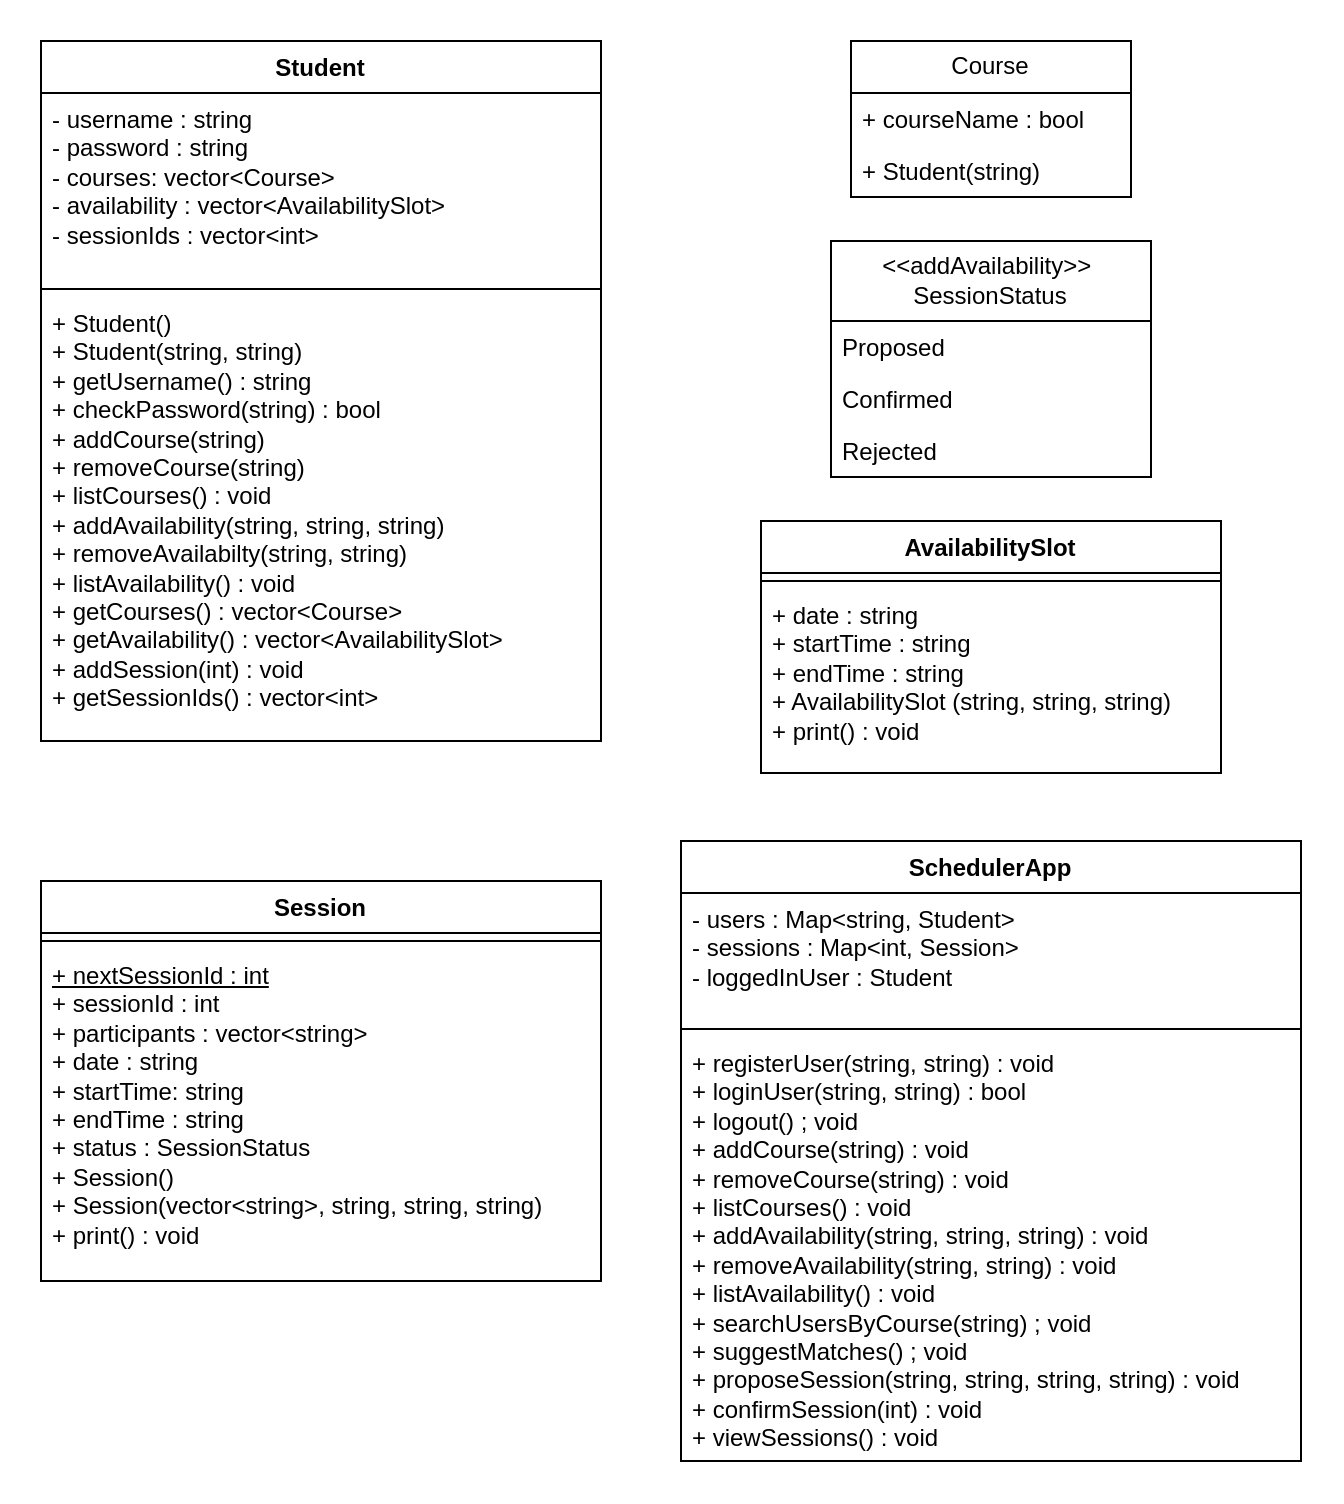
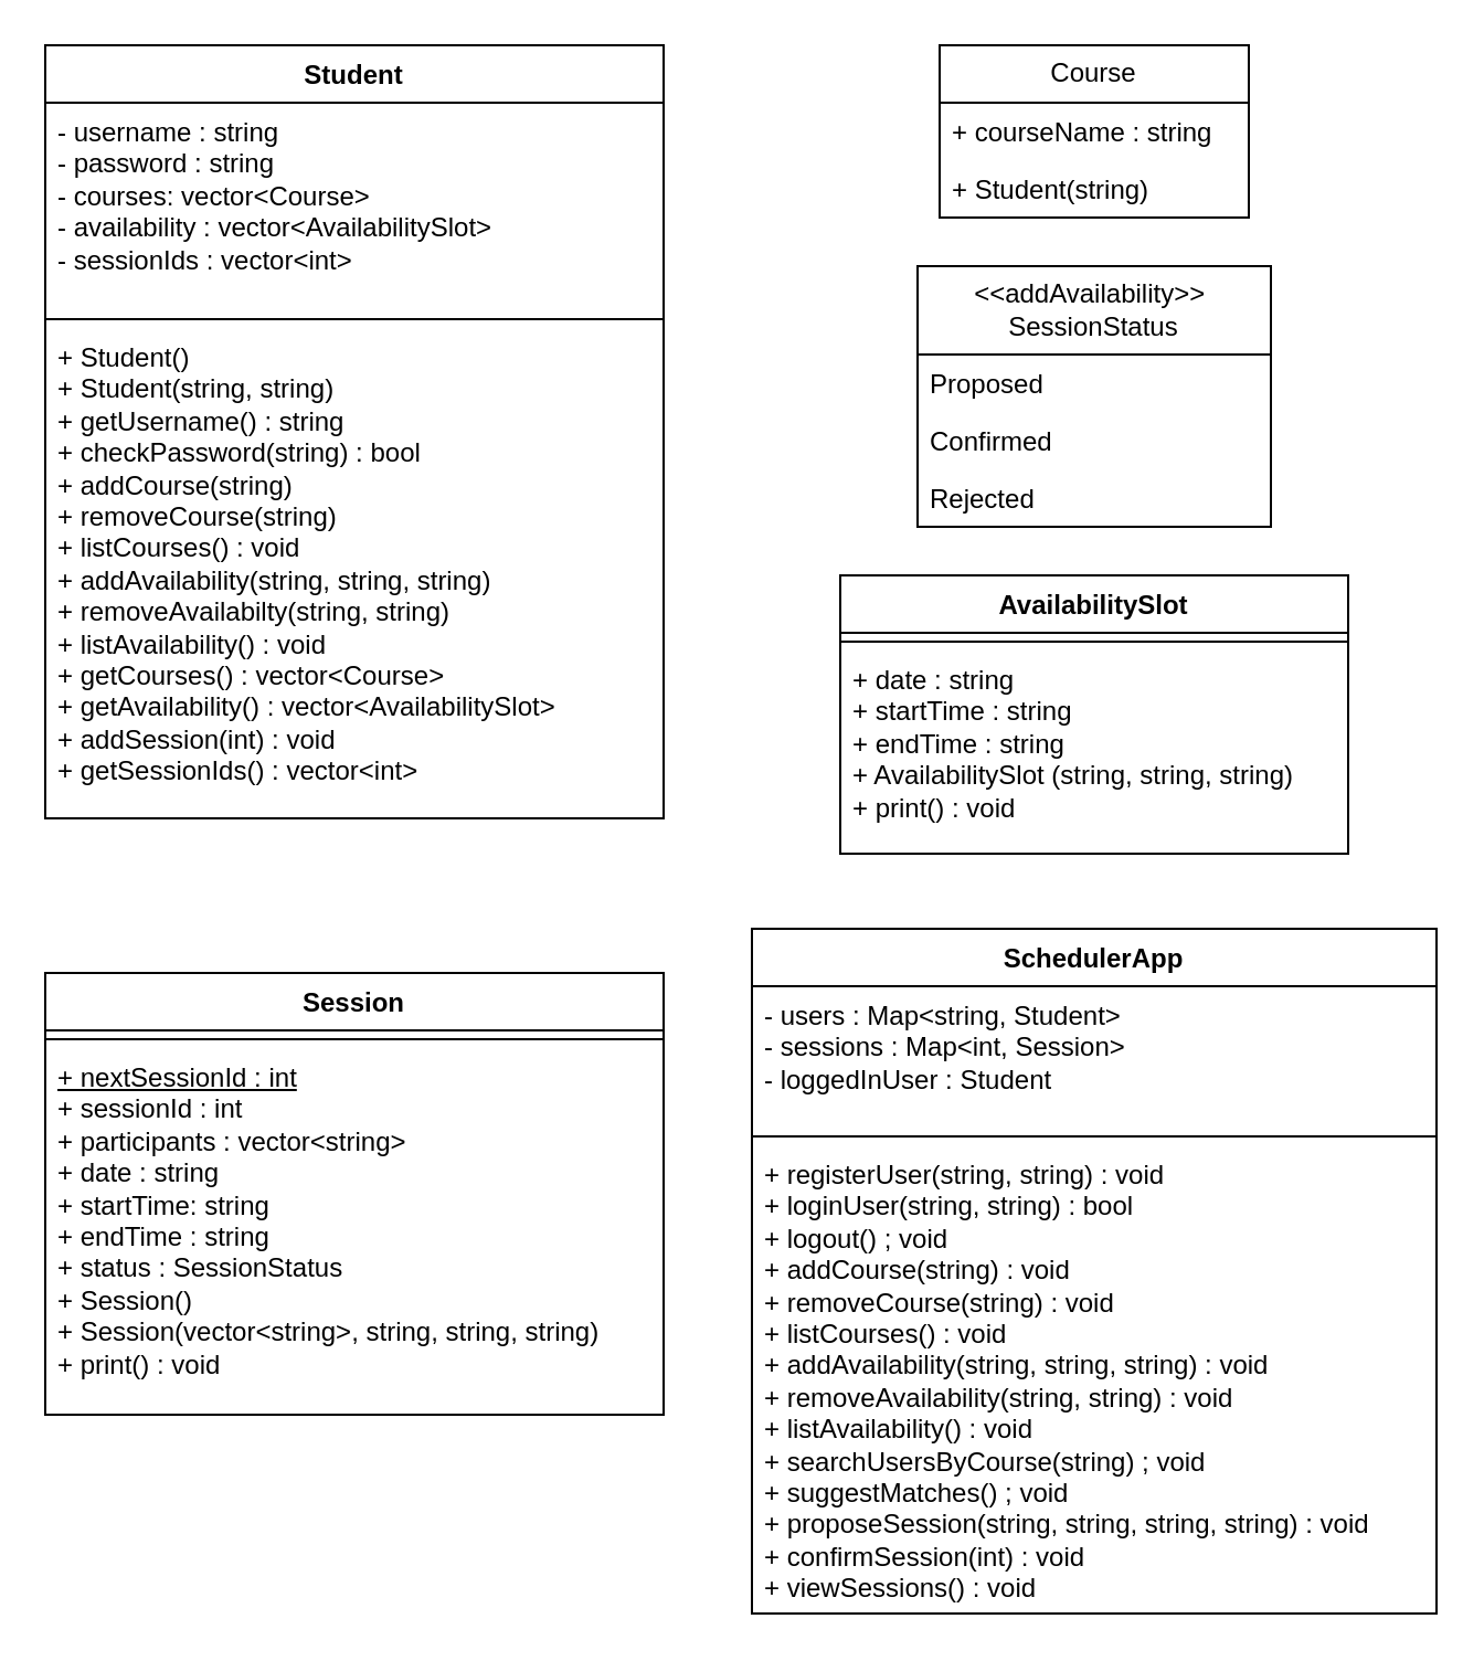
  <mxCell id="0" />
  <mxCell id="1" parent="0" />
  <mxCell id="2" value="Student" style="swimlane;fontStyle=1;align=center;verticalAlign=top;childLayout=stackLayout;horizontal=1;startSize=26;horizontalStack=0;resizeParent=1;resizeParentMax=0;resizeLast=0;collapsible=1;marginBottom=0;whiteSpace=wrap;html=1;" parent="1" vertex="1"><mxGeometry x="20" y="20" width="280" height="350" as="geometry" /></mxCell>
  <mxCell id="3" value="- username : string&lt;div&gt;- password : string&lt;/div&gt;&lt;div&gt;- courses: vector&amp;lt;Course&amp;gt;&lt;/div&gt;&lt;div&gt;- availability : vector&amp;lt;AvailabilitySlot&amp;gt;&lt;/div&gt;&lt;div&gt;- sessionIds : vector&amp;lt;int&amp;gt;&lt;/div&gt;" style="text;strokeColor=none;fillColor=none;align=left;verticalAlign=top;spacingLeft=4;spacingRight=4;overflow=hidden;rotatable=0;points=[[0,0.5],[1,0.5]];portConstraint=eastwest;whiteSpace=wrap;html=1;" parent="2" vertex="1"><mxGeometry y="26" width="280" height="94" as="geometry" /></mxCell>
  <mxCell id="4" value="" style="line;strokeWidth=1;fillColor=none;align=left;verticalAlign=middle;spacingTop=-1;spacingLeft=3;spacingRight=3;rotatable=0;labelPosition=right;points=[];portConstraint=eastwest;strokeColor=inherit;" parent="2" vertex="1"><mxGeometry y="120" width="280" height="8" as="geometry" /></mxCell>
  <mxCell id="5" value="&lt;div&gt;+ Student()&lt;/div&gt;&lt;div&gt;+&lt;span style=&quot;background-color: transparent; color: light-dark(rgb(0, 0, 0), rgb(255, 255, 255));&quot;&gt;&amp;nbsp;Student(string, string)&lt;/span&gt;&lt;/div&gt;&lt;div&gt;+ getUsername() : string&lt;/div&gt;+ checkPassword(string) : bool&lt;br&gt;&lt;div&gt;+ addCourse(string)&lt;/div&gt;&lt;div&gt;+ removeCourse(string)&lt;/div&gt;&lt;div&gt;+ listCourses() : void&lt;/div&gt;&lt;div&gt;+ addAvailability(string, string, string)&lt;/div&gt;&lt;div&gt;+ removeAvailabilty(string, string)&lt;/div&gt;&lt;div&gt;+ listAvailability() : void&lt;/div&gt;&lt;div&gt;+ getCourses() : vector&amp;lt;Course&amp;gt;&lt;/div&gt;&lt;div&gt;+ getAvailability() : vector&amp;lt;AvailabilitySlot&amp;gt;&lt;/div&gt;&lt;div&gt;+ addSession(int) : void&lt;/div&gt;&lt;div&gt;+ getSessionIds() : vector&amp;lt;int&amp;gt;&lt;/div&gt;&lt;div&gt;&lt;br&gt;&lt;/div&gt;" style="text;strokeColor=none;fillColor=none;align=left;verticalAlign=top;spacingLeft=4;spacingRight=4;overflow=hidden;rotatable=0;points=[[0,0.5],[1,0.5]];portConstraint=eastwest;whiteSpace=wrap;html=1;" parent="2" vertex="1"><mxGeometry y="128" width="280" height="222" as="geometry" /></mxCell>
  <mxCell id="6" value="AvailabilitySlot" style="swimlane;fontStyle=1;align=center;verticalAlign=top;childLayout=stackLayout;horizontal=1;startSize=26;horizontalStack=0;resizeParent=1;resizeParentMax=0;resizeLast=0;collapsible=1;marginBottom=0;whiteSpace=wrap;html=1;" parent="1" vertex="1"><mxGeometry x="380" y="260" width="230" height="126" as="geometry" /></mxCell>
  <mxCell id="7" value="" style="line;strokeWidth=1;fillColor=none;align=left;verticalAlign=middle;spacingTop=-1;spacingLeft=3;spacingRight=3;rotatable=0;labelPosition=right;points=[];portConstraint=eastwest;strokeColor=inherit;" parent="6" vertex="1"><mxGeometry y="26" width="230" height="8" as="geometry" /></mxCell>
  <mxCell id="8" value="&lt;div&gt;+&lt;span style=&quot;background-color: transparent; color: light-dark(rgb(0, 0, 0), rgb(255, 255, 255));&quot;&gt;&amp;nbsp;date : string&lt;/span&gt;&lt;/div&gt;&lt;div&gt;+ startTime : string&lt;/div&gt;&lt;div&gt;+ endTime : string&lt;/div&gt;+ AvailabilitySlot (string, string, string)&lt;div&gt;+ print() : void&lt;br&gt;&lt;div&gt;&lt;br&gt;&lt;/div&gt;&lt;/div&gt;" style="text;strokeColor=none;fillColor=none;align=left;verticalAlign=top;spacingLeft=4;spacingRight=4;overflow=hidden;rotatable=0;points=[[0,0.5],[1,0.5]];portConstraint=eastwest;whiteSpace=wrap;html=1;" parent="6" vertex="1"><mxGeometry y="34" width="230" height="92" as="geometry" /></mxCell>
  <mxCell id="9" value="Session" style="swimlane;fontStyle=1;align=center;verticalAlign=top;childLayout=stackLayout;horizontal=1;startSize=26;horizontalStack=0;resizeParent=1;resizeParentMax=0;resizeLast=0;collapsible=1;marginBottom=0;whiteSpace=wrap;html=1;" parent="1" vertex="1"><mxGeometry x="20" y="440" width="280" height="200" as="geometry" /></mxCell>
  <mxCell id="10" value="" style="line;strokeWidth=1;fillColor=none;align=left;verticalAlign=middle;spacingTop=-1;spacingLeft=3;spacingRight=3;rotatable=0;labelPosition=right;points=[];portConstraint=eastwest;strokeColor=inherit;" parent="9" vertex="1"><mxGeometry y="26" width="280" height="8" as="geometry" /></mxCell>
  <mxCell id="11" value="&lt;u&gt;+ nextSessionId : int&lt;/u&gt;&lt;div&gt;+ sessionId : int&lt;/div&gt;&lt;div&gt;+ participants : vector&amp;lt;string&amp;gt;&lt;/div&gt;&lt;div&gt;+ date : string&lt;/div&gt;&lt;div&gt;+ startTime: string&lt;/div&gt;&lt;div&gt;+ endTime : string&lt;/div&gt;&lt;div&gt;+ status : SessionStatus&lt;/div&gt;&lt;div&gt;+ Session()&lt;/div&gt;&lt;div&gt;+ Session(vector&amp;lt;string&amp;gt;, string, string, string)&lt;/div&gt;&lt;div&gt;+ print() : void&lt;/div&gt;" style="text;strokeColor=none;fillColor=none;align=left;verticalAlign=top;spacingLeft=4;spacingRight=4;overflow=hidden;rotatable=0;points=[[0,0.5],[1,0.5]];portConstraint=eastwest;whiteSpace=wrap;html=1;" parent="9" vertex="1"><mxGeometry y="34" width="280" height="166" as="geometry" /></mxCell>
  <mxCell id="12" value="&amp;lt;&amp;lt;addAvailability&amp;gt;&amp;gt;&amp;nbsp;&lt;div&gt;SessionStatus&lt;/div&gt;" style="swimlane;fontStyle=0;childLayout=stackLayout;horizontal=1;startSize=40;fillColor=none;horizontalStack=0;resizeParent=1;resizeParentMax=0;resizeLast=0;collapsible=1;marginBottom=0;whiteSpace=wrap;html=1;" parent="1" vertex="1"><mxGeometry x="415" y="120" width="160" height="118" as="geometry" /></mxCell>
  <mxCell id="13" value="Proposed" style="text;strokeColor=none;fillColor=none;align=left;verticalAlign=top;spacingLeft=4;spacingRight=4;overflow=hidden;rotatable=0;points=[[0,0.5],[1,0.5]];portConstraint=eastwest;whiteSpace=wrap;html=1;" parent="12" vertex="1"><mxGeometry y="40" width="160" height="26" as="geometry" /></mxCell>
  <mxCell id="14" value="Confirmed" style="text;strokeColor=none;fillColor=none;align=left;verticalAlign=top;spacingLeft=4;spacingRight=4;overflow=hidden;rotatable=0;points=[[0,0.5],[1,0.5]];portConstraint=eastwest;whiteSpace=wrap;html=1;" parent="12" vertex="1"><mxGeometry y="66" width="160" height="26" as="geometry" /></mxCell>
  <mxCell id="15" value="Rejected" style="text;strokeColor=none;fillColor=none;align=left;verticalAlign=top;spacingLeft=4;spacingRight=4;overflow=hidden;rotatable=0;points=[[0,0.5],[1,0.5]];portConstraint=eastwest;whiteSpace=wrap;html=1;" parent="12" vertex="1"><mxGeometry y="92" width="160" height="26" as="geometry" /></mxCell>
  <mxCell id="16" value="SchedulerApp" style="swimlane;fontStyle=1;align=center;verticalAlign=top;childLayout=stackLayout;horizontal=1;startSize=26;horizontalStack=0;resizeParent=1;resizeParentMax=0;resizeLast=0;collapsible=1;marginBottom=0;whiteSpace=wrap;html=1;" parent="1" vertex="1"><mxGeometry x="340" y="420" width="310" height="310" as="geometry" /></mxCell>
  <mxCell id="17" value="- users : Map&amp;lt;string, Student&amp;gt;&lt;div&gt;- sessions : Map&amp;lt;int, Session&amp;gt;&lt;/div&gt;&lt;div&gt;- loggedInUser : Student&lt;/div&gt;" style="text;strokeColor=none;fillColor=none;align=left;verticalAlign=top;spacingLeft=4;spacingRight=4;overflow=hidden;rotatable=0;points=[[0,0.5],[1,0.5]];portConstraint=eastwest;whiteSpace=wrap;html=1;" parent="16" vertex="1"><mxGeometry y="26" width="310" height="64" as="geometry" /></mxCell>
  <mxCell id="18" value="" style="line;strokeWidth=1;fillColor=none;align=left;verticalAlign=middle;spacingTop=-1;spacingLeft=3;spacingRight=3;rotatable=0;labelPosition=right;points=[];portConstraint=eastwest;strokeColor=inherit;" parent="16" vertex="1"><mxGeometry y="90" width="310" height="8" as="geometry" /></mxCell>
  <mxCell id="19" value="+ registerUser(string, string) : void&lt;div&gt;+ loginUser(string, string) : bool&lt;/div&gt;&lt;div&gt;+ logout() ; void&lt;/div&gt;&lt;div&gt;+ addCourse(string) : void&lt;/div&gt;&lt;div&gt;+ removeCourse(string) : void&lt;/div&gt;&lt;div&gt;+ listCourses() : void&lt;/div&gt;&lt;div&gt;+ addAvailability(string, string, string) : void&lt;/div&gt;&lt;div&gt;+ removeAvailability(string, string) : void&lt;/div&gt;&lt;div&gt;+ listAvailability() : void&lt;/div&gt;&lt;div&gt;+ searchUsersByCourse(string) ; void&lt;/div&gt;&lt;div&gt;+ suggestMatches() ; void&lt;/div&gt;&lt;div&gt;+ proposeSession(string, string, string, string) : void&lt;/div&gt;&lt;div&gt;+ confirmSession(int) : void&lt;/div&gt;&lt;div&gt;+ viewSessions() : void&lt;/div&gt;" style="text;strokeColor=none;fillColor=none;align=left;verticalAlign=top;spacingLeft=4;spacingRight=4;overflow=hidden;rotatable=0;points=[[0,0.5],[1,0.5]];portConstraint=eastwest;whiteSpace=wrap;html=1;" parent="16" vertex="1"><mxGeometry y="98" width="310" height="212" as="geometry" /></mxCell>
  <mxCell id="20" value="Course" style="swimlane;fontStyle=0;childLayout=stackLayout;horizontal=1;startSize=26;fillColor=none;horizontalStack=0;resizeParent=1;resizeParentMax=0;resizeLast=0;collapsible=1;marginBottom=0;whiteSpace=wrap;html=1;" parent="1" vertex="1"><mxGeometry x="425" y="20" width="140" height="78" as="geometry" /></mxCell>
- <mxCell id="21" value="+ courseName : bool" style="text;strokeColor=none;fillColor=none;align=left;verticalAlign=top;spacingLeft=4;spacingRight=4;overflow=hidden;rotatable=0;points=[[0,0.5],[1,0.5]];portConstraint=eastwest;whiteSpace=wrap;html=1;" parent="20" vertex="1"><mxGeometry y="26" width="140" height="26" as="geometry" /></mxCell>
+ <mxCell id="21" value="+ courseName : string" style="text;strokeColor=none;fillColor=none;align=left;verticalAlign=top;spacingLeft=4;spacingRight=4;overflow=hidden;rotatable=0;points=[[0,0.5],[1,0.5]];portConstraint=eastwest;whiteSpace=wrap;html=1;" parent="20" vertex="1"><mxGeometry y="26" width="140" height="26" as="geometry" /></mxCell>
  <mxCell id="22" value="+ Student(string)" style="text;strokeColor=none;fillColor=none;align=left;verticalAlign=top;spacingLeft=4;spacingRight=4;overflow=hidden;rotatable=0;points=[[0,0.5],[1,0.5]];portConstraint=eastwest;whiteSpace=wrap;html=1;" parent="20" vertex="1"><mxGeometry y="52" width="140" height="26" as="geometry" /></mxCell>
